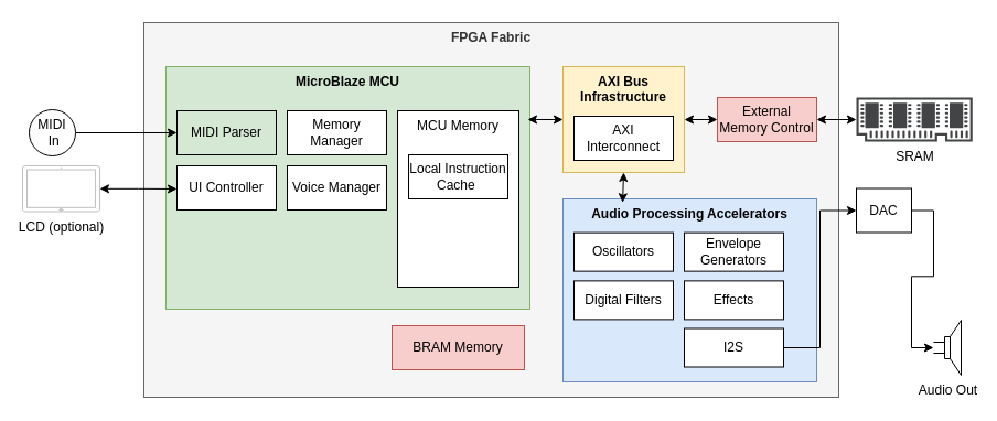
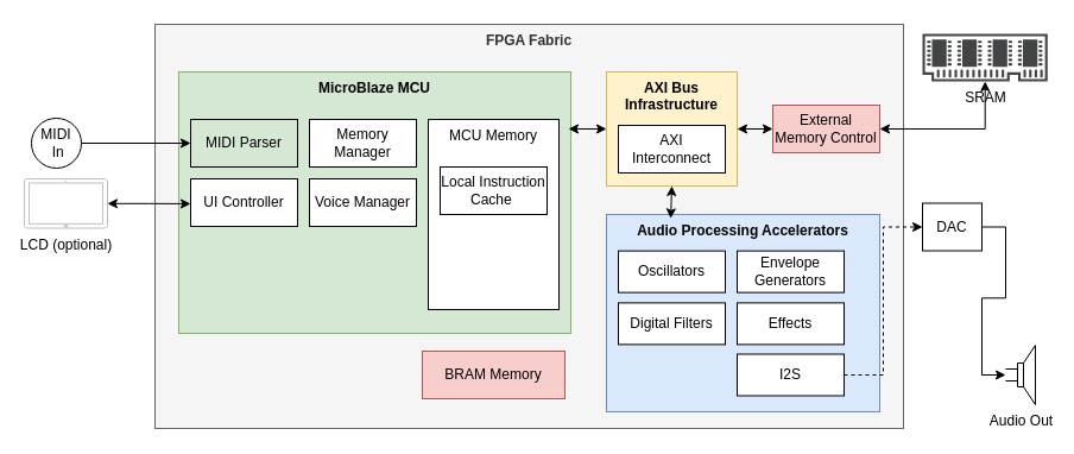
  <mxCell id="0" />
  <mxCell id="1" parent="0" />
  <mxCell id="2" value="&lt;b&gt;FPGA Fabric&lt;/b&gt;" style="rounded=0;whiteSpace=wrap;html=1;verticalAlign=top;fillColor=#f5f5f5;fontColor=#333333;strokeColor=#666666;" vertex="1" parent="1"><mxGeometry x="130" y="20" width="630" height="340" as="geometry" /></mxCell>
  <mxCell id="3" value="&lt;b&gt;MicroBlaze MCU&lt;/b&gt;" style="rounded=0;whiteSpace=wrap;html=1;verticalAlign=top;fillColor=#d5e8d4;strokeColor=#82b366;" vertex="1" parent="1"><mxGeometry x="150" y="60" width="330" height="220" as="geometry" /></mxCell>
  <mxCell id="4" value="UI Controller" style="rounded=0;whiteSpace=wrap;html=1;" vertex="1" parent="1"><mxGeometry x="160" y="150" width="90" height="40" as="geometry" /></mxCell>
  <mxCell id="5" value="Voice Manager" style="rounded=0;whiteSpace=wrap;html=1;" vertex="1" parent="1"><mxGeometry x="260" y="150" width="90" height="40" as="geometry" /></mxCell>
  <mxCell id="6" value="Memory Manager" style="rounded=0;whiteSpace=wrap;html=1;" vertex="1" parent="1"><mxGeometry x="260" y="100" width="90" height="40" as="geometry" /></mxCell>
  <mxCell id="7" value="MIDI Parser" style="rounded=0;whiteSpace=wrap;html=1;fillColor=#d5e8d4;" vertex="1" parent="1"><mxGeometry x="160" y="100" width="90" height="40" as="geometry" /></mxCell>
  <mxCell id="8" value="MCU Memory" style="rounded=0;whiteSpace=wrap;html=1;verticalAlign=top;" vertex="1" parent="1"><mxGeometry x="360" y="100" width="110" height="160" as="geometry" /></mxCell>
  <mxCell id="9" value="Local Instruction Cache&amp;nbsp;" style="rounded=0;whiteSpace=wrap;html=1;" vertex="1" parent="1"><mxGeometry x="370" y="140" width="90" height="40" as="geometry" /></mxCell>
- <mxCell id="10" value="SRAM" style="sketch=0;pointerEvents=1;shadow=0;dashed=0;html=1;strokeColor=none;fillColor=#434445;aspect=fixed;labelPosition=center;verticalLabelPosition=bottom;verticalAlign=top;align=center;outlineConnect=0;shape=mxgraph.vvd.memory;" vertex="1" parent="1"><mxGeometry x="776" y="88" width="105.26" height="40" as="geometry" /></mxCell>
+ <mxCell id="10" value="SRAM" style="sketch=0;pointerEvents=1;shadow=0;dashed=0;html=1;strokeColor=none;fillColor=#434445;aspect=fixed;labelPosition=center;verticalLabelPosition=bottom;verticalAlign=top;align=center;outlineConnect=0;shape=mxgraph.vvd.memory;" vertex="1" parent="1"><mxGeometry x="776" y="28" width="105.26" height="40" as="geometry" /></mxCell>
  <mxCell id="11" value="" style="edgeStyle=orthogonalEdgeStyle;rounded=0;orthogonalLoop=1;jettySize=auto;html=1;entryX=0.994;entryY=0.218;entryDx=0;entryDy=0;startArrow=classic;startFill=1;entryPerimeter=0;" edge="1" parent="1" source="13" target="3"><mxGeometry relative="1" as="geometry" /></mxCell>
  <mxCell id="12" style="edgeStyle=orthogonalEdgeStyle;rounded=0;orthogonalLoop=1;jettySize=auto;html=1;exitX=1;exitY=0.5;exitDx=0;exitDy=0;startArrow=classic;startFill=1;" edge="1" parent="1" source="13" target="15"><mxGeometry relative="1" as="geometry" /></mxCell>
  <mxCell id="13" value="&lt;b&gt;AXI Bus Infrastructure&lt;/b&gt;" style="rounded=0;whiteSpace=wrap;html=1;verticalAlign=top;fillColor=#fff2cc;strokeColor=#d6b656;" vertex="1" parent="1"><mxGeometry x="510" y="60" width="110" height="96" as="geometry" /></mxCell>
  <mxCell id="14" value="" style="edgeStyle=orthogonalEdgeStyle;rounded=0;orthogonalLoop=1;jettySize=auto;html=1;startArrow=classic;startFill=1;" edge="1" parent="1" source="15" target="10"><mxGeometry relative="1" as="geometry" /></mxCell>
  <mxCell id="15" value="External Memory Control" style="rounded=0;whiteSpace=wrap;html=1;fillColor=#f8cecc;strokeColor=#b85450;" vertex="1" parent="1"><mxGeometry x="650" y="88" width="90" height="40" as="geometry" /></mxCell>
  <mxCell id="16" value="BRAM Memory" style="rounded=0;whiteSpace=wrap;html=1;fillColor=#f8cecc;strokeColor=#b85450;" vertex="1" parent="1"><mxGeometry x="355" y="295" width="120" height="40" as="geometry" /></mxCell>
  <mxCell id="17" value="AXI Interconnect" style="rounded=0;whiteSpace=wrap;html=1;" vertex="1" parent="1"><mxGeometry x="520" y="105" width="90" height="40" as="geometry" /></mxCell>
  <mxCell id="18" value="&lt;b&gt;Audio Processing Accelerators&lt;/b&gt;" style="rounded=0;whiteSpace=wrap;html=1;verticalAlign=top;fillColor=#dae8fc;strokeColor=#6c8ebf;" vertex="1" parent="1"><mxGeometry x="510" y="180" width="230" height="166" as="geometry" /></mxCell>
  <mxCell id="19" value="Oscillators" style="rounded=0;whiteSpace=wrap;html=1;" vertex="1" parent="1"><mxGeometry x="520" y="210.63" width="90" height="35" as="geometry" /></mxCell>
- <mxCell id="20" value="" style="edgeStyle=orthogonalEdgeStyle;rounded=0;orthogonalLoop=1;jettySize=auto;html=1;exitX=1;exitY=0.5;exitDx=0;exitDy=0;entryX=0;entryY=0.5;entryDx=0;entryDy=0;" edge="1" parent="1" source="31" target="30"><mxGeometry relative="1" as="geometry" /></mxCell>
+ <mxCell id="20" value="" style="edgeStyle=orthogonalEdgeStyle;rounded=0;orthogonalLoop=1;jettySize=auto;html=1;exitX=1;exitY=0.5;exitDx=0;exitDy=0;entryX=0;entryY=0.5;entryDx=0;entryDy=0;dashed=1;" edge="1" parent="1" source="31" target="30"><mxGeometry relative="1" as="geometry" /></mxCell>
  <mxCell id="21" value="Envelope Generators" style="rounded=0;whiteSpace=wrap;html=1;" vertex="1" parent="1"><mxGeometry x="620" y="210.63" width="90" height="35" as="geometry" /></mxCell>
  <mxCell id="22" value="Digital Filters" style="rounded=0;whiteSpace=wrap;html=1;" vertex="1" parent="1"><mxGeometry x="520" y="254.38" width="90" height="35" as="geometry" /></mxCell>
  <mxCell id="23" value="Effects" style="rounded=0;whiteSpace=wrap;html=1;" vertex="1" parent="1"><mxGeometry x="620" y="254.38" width="90" height="35" as="geometry" /></mxCell>
  <mxCell id="24" value="" style="edgeStyle=orthogonalEdgeStyle;rounded=0;orthogonalLoop=1;jettySize=auto;html=1;entryX=1;entryY=0.5;entryDx=0;entryDy=0;startArrow=classic;startFill=1;endArrow=none;endFill=0;" edge="1" parent="1" source="25" target="30"><mxGeometry relative="1" as="geometry" /></mxCell>
  <mxCell id="25" value="Audio Out" style="pointerEvents=1;verticalLabelPosition=bottom;shadow=0;dashed=0;align=center;html=1;verticalAlign=top;shape=mxgraph.electrical.electro-mechanical.loudspeaker;" vertex="1" parent="1"><mxGeometry x="846" y="290" width="25" height="50" as="geometry" /></mxCell>
  <mxCell id="26" value="" style="edgeStyle=orthogonalEdgeStyle;rounded=0;orthogonalLoop=1;jettySize=auto;html=1;startArrow=classic;startFill=1;" edge="1" parent="1" source="27"><mxGeometry relative="1" as="geometry"><mxPoint x="160" y="171" as="targetPoint" /></mxGeometry></mxCell>
  <mxCell id="27" value="LCD (optional)" style="html=1;verticalLabelPosition=bottom;labelBackgroundColor=#ffffff;verticalAlign=top;shadow=0;dashed=0;strokeWidth=1;shape=mxgraph.ios7.misc.ipad13inch;strokeColor=#c0c0c0;" vertex="1" parent="1"><mxGeometry x="20" y="150" width="70" height="41.5" as="geometry" /></mxCell>
  <mxCell id="28" value="" style="edgeStyle=orthogonalEdgeStyle;rounded=0;orthogonalLoop=1;jettySize=auto;html=1;" edge="1" parent="1" source="29" target="7"><mxGeometry relative="1" as="geometry" /></mxCell>
  <mxCell id="29" value="MIDI&lt;div&gt;&amp;nbsp;In&lt;/div&gt;" style="ellipse;whiteSpace=wrap;html=1;aspect=fixed;direction=south;" vertex="1" parent="1"><mxGeometry x="26" y="99" width="42" height="42" as="geometry" /></mxCell>
  <mxCell id="30" value="DAC" style="rounded=0;whiteSpace=wrap;html=1;" vertex="1" parent="1"><mxGeometry x="776" y="170.5" width="50" height="40" as="geometry" /></mxCell>
  <mxCell id="31" value="I2S" style="rounded=0;whiteSpace=wrap;html=1;" vertex="1" parent="1"><mxGeometry x="620" y="297.5" width="90" height="35" as="geometry" /></mxCell>
  <mxCell id="32" style="edgeStyle=orthogonalEdgeStyle;rounded=0;orthogonalLoop=1;jettySize=auto;html=1;exitX=0.5;exitY=1;exitDx=0;exitDy=0;entryX=0.235;entryY=0.02;entryDx=0;entryDy=0;entryPerimeter=0;startArrow=classic;startFill=1;" edge="1" parent="1" source="13" target="18"><mxGeometry relative="1" as="geometry" /></mxCell>
